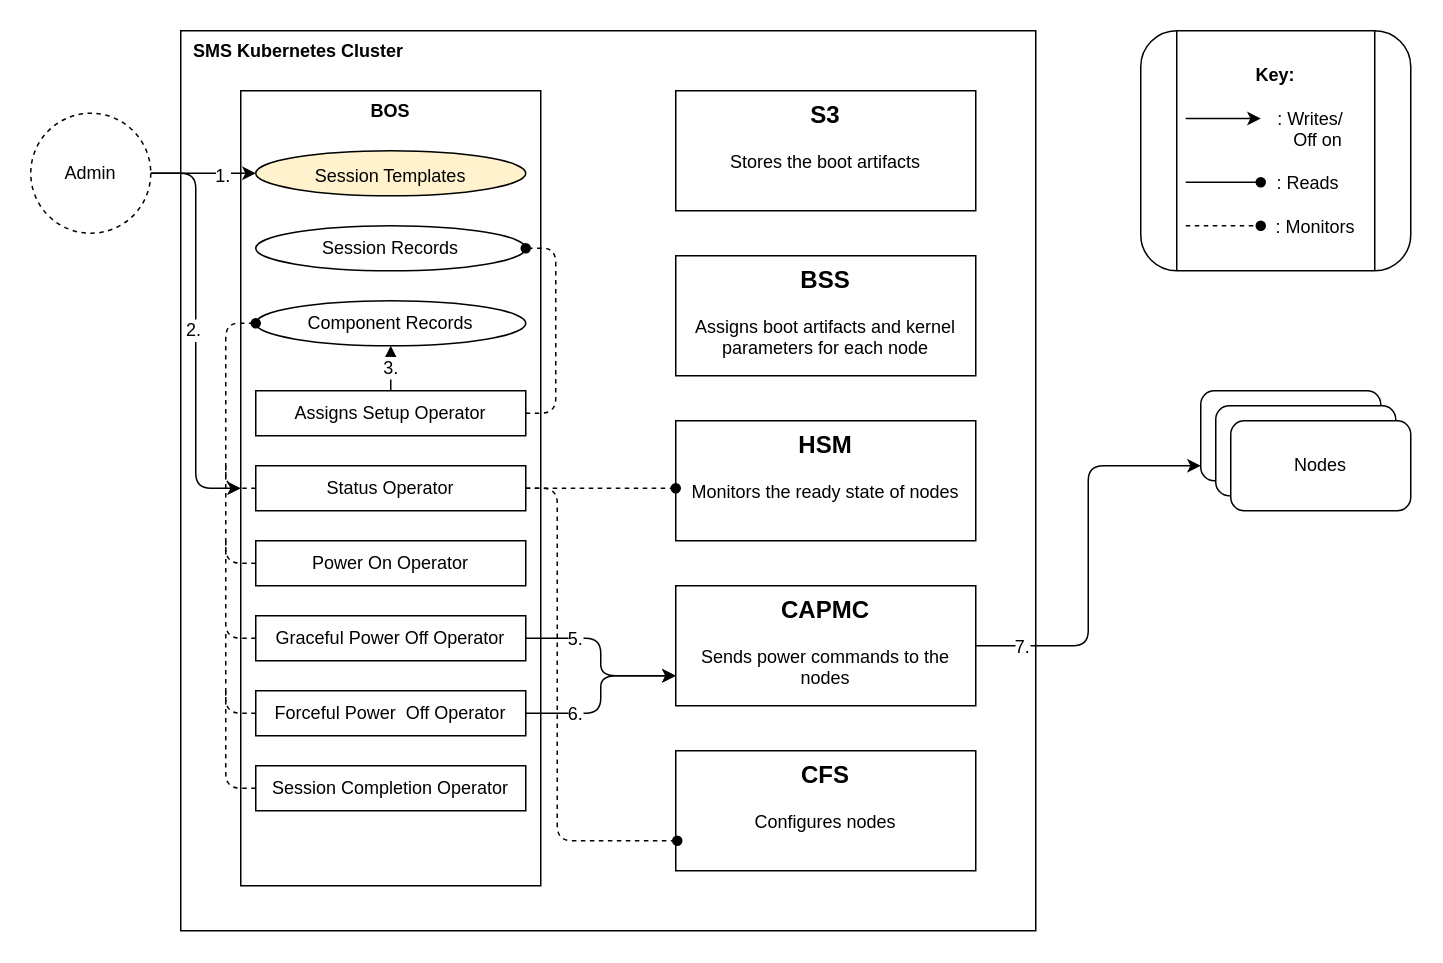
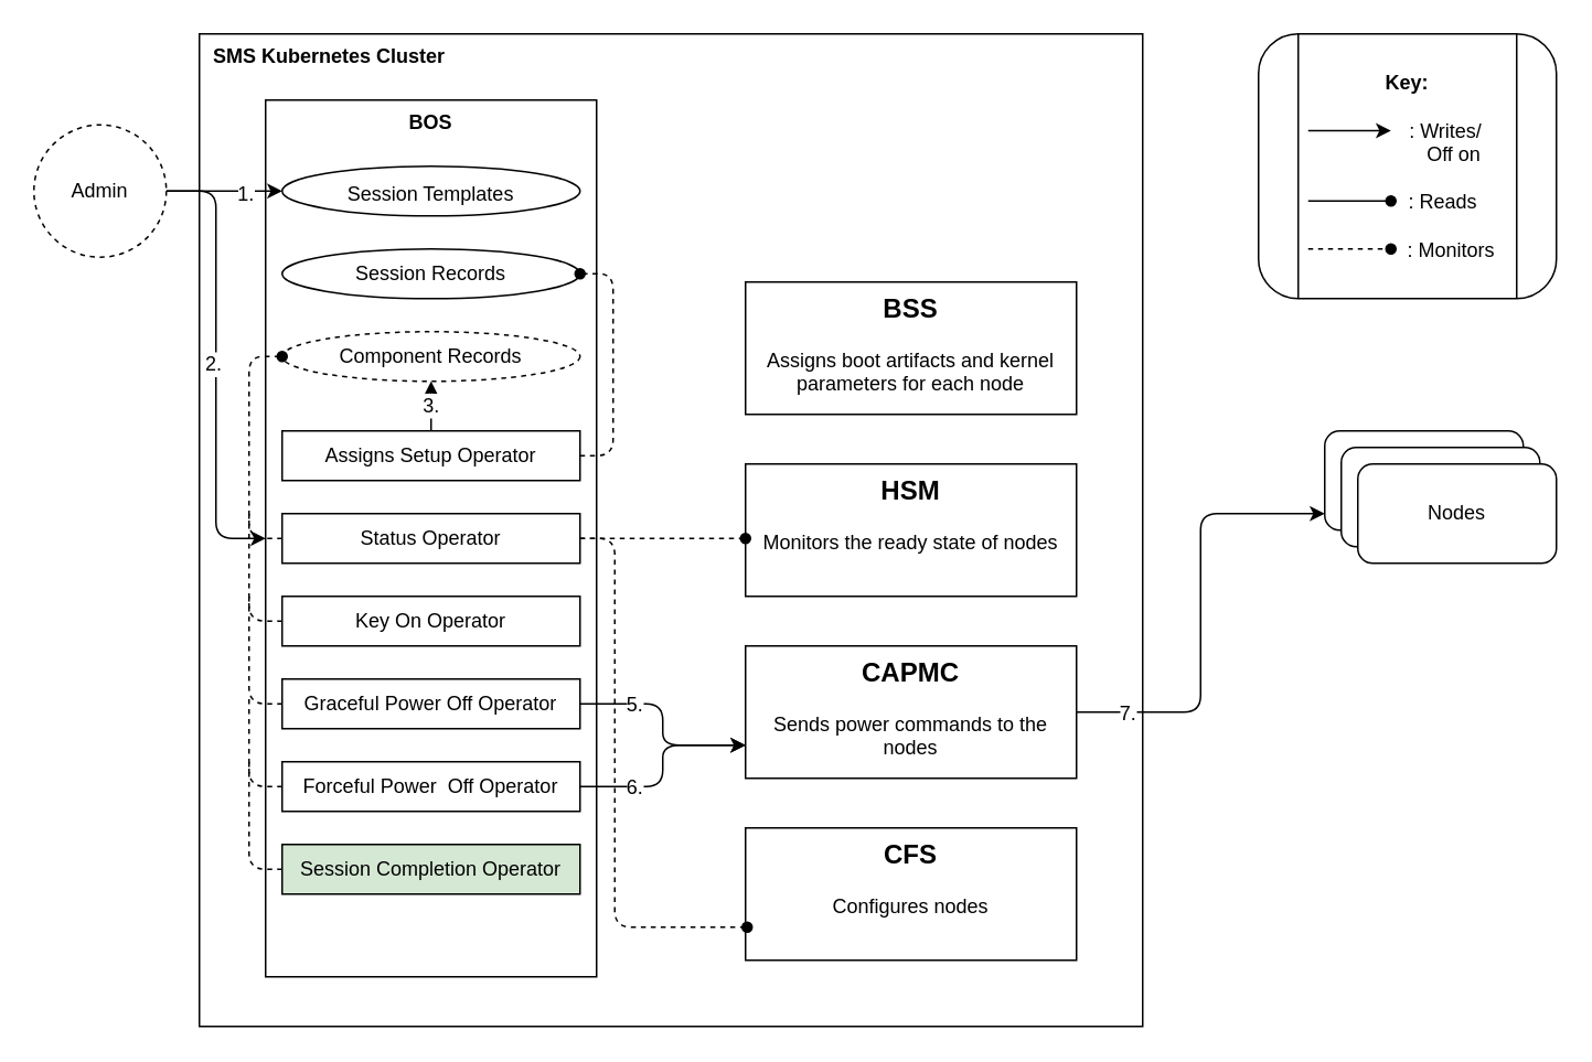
  <mxCell id="0" />
  <mxCell id="1" parent="0" />
  <mxCell id="2" value="&amp;nbsp; &lt;b&gt;SMS Kubernetes Cluster&lt;/b&gt;" style="rounded=0;whiteSpace=wrap;html=1;align=left;verticalAlign=top;" parent="1" vertex="1"><mxGeometry x="120" y="20" width="570" height="600" as="geometry" /></mxCell>
  <mxCell id="3" value="&lt;b style=&quot;font-size: 12px;&quot;&gt;BOS&lt;/b&gt;" style="rounded=0;whiteSpace=wrap;html=1;labelPosition=center;verticalLabelPosition=middle;align=center;verticalAlign=top;fontSize=12;" parent="1" vertex="1"><mxGeometry x="160" y="60" width="200" height="530" as="geometry" /></mxCell>
- <mxCell id="4" value="&lt;div&gt;&lt;b&gt;S3&lt;br&gt;&lt;/b&gt;&lt;/div&gt;&lt;div style=&quot;font-size: 12px;&quot;&gt;&lt;br&gt;&lt;/div&gt;&lt;div style=&quot;font-size: 12px;&quot;&gt;Stores the boot artifacts&lt;br&gt;&lt;b&gt;&lt;/b&gt;&lt;/div&gt;" style="rounded=0;whiteSpace=wrap;html=1;fontSize=16;verticalAlign=top;" parent="1" vertex="1"><mxGeometry x="450" y="60" width="200" height="80" as="geometry" /></mxCell>
  <mxCell id="5" value="&lt;div&gt;&lt;b&gt;BSS&lt;br&gt;&lt;/b&gt;&lt;/div&gt;&lt;div style=&quot;font-size: 12px;&quot;&gt;&lt;b&gt;&lt;br&gt;&lt;/b&gt;&lt;/div&gt;&lt;div style=&quot;font-size: 12px;&quot;&gt;Assigns boot artifacts and kernel parameters for each node&lt;br&gt;&lt;b&gt;&lt;/b&gt;&lt;/div&gt;" style="rounded=0;whiteSpace=wrap;html=1;fontSize=16;verticalAlign=top;" parent="1" vertex="1"><mxGeometry x="450" y="170" width="200" height="80" as="geometry" /></mxCell>
  <mxCell id="6" value="&lt;div&gt;&lt;b&gt;HSM&lt;/b&gt;&lt;/div&gt;&lt;div style=&quot;font-size: 12px;&quot;&gt;&lt;b&gt;&lt;br&gt;&lt;/b&gt;&lt;/div&gt;&lt;div style=&quot;font-size: 12px;&quot;&gt;Monitors the ready state of nodes&lt;br&gt;&lt;b&gt;&lt;/b&gt;&lt;/div&gt;" style="rounded=0;whiteSpace=wrap;html=1;fontSize=16;verticalAlign=top;" parent="1" vertex="1"><mxGeometry x="450" y="280" width="200" height="80" as="geometry" /></mxCell>
  <mxCell id="7" style="edgeStyle=orthogonalEdgeStyle;shape=connector;rounded=1;orthogonalLoop=1;jettySize=auto;html=1;labelBackgroundColor=default;fontFamily=Helvetica;fontSize=12;fontColor=default;endArrow=classic;strokeColor=default;" parent="1" source="9" edge="1"><mxGeometry relative="1" as="geometry"><mxPoint x="800" y="310" as="targetPoint" /><Array as="points"><mxPoint x="725" y="430" /><mxPoint x="725" y="310" /><mxPoint x="800" y="310" /></Array></mxGeometry></mxCell>
  <mxCell id="8" value="7." style="edgeLabel;html=1;align=center;verticalAlign=middle;resizable=0;points=[];fontSize=12;fontFamily=Helvetica;fontColor=default;" parent="7" vertex="1" connectable="0"><mxGeometry x="-0.234" y="3" relative="1" as="geometry"><mxPoint x="-42" y="28" as="offset" /></mxGeometry></mxCell>
  <mxCell id="9" value="&lt;div&gt;&lt;b&gt;CAPMC&lt;br&gt;&lt;/b&gt;&lt;/div&gt;&lt;div style=&quot;font-size: 12px;&quot;&gt;&lt;b&gt;&lt;br&gt;&lt;/b&gt;&lt;/div&gt;&lt;div style=&quot;font-size: 12px;&quot;&gt;Sends power commands to the nodes&lt;b&gt;&lt;br&gt;&lt;/b&gt;&lt;/div&gt;" style="rounded=0;whiteSpace=wrap;html=1;fontSize=16;verticalAlign=top;" parent="1" vertex="1"><mxGeometry x="450" y="390" width="200" height="80" as="geometry" /></mxCell>
  <mxCell id="10" value="&lt;div&gt;&lt;b&gt;CFS&lt;/b&gt;&lt;/div&gt;&lt;div style=&quot;font-size: 12px;&quot;&gt;&lt;b&gt;&lt;br&gt;&lt;/b&gt;&lt;/div&gt;&lt;div style=&quot;font-size: 12px;&quot;&gt;Configures nodes&lt;b&gt;&lt;br&gt;&lt;/b&gt;&lt;/div&gt;" style="rounded=0;whiteSpace=wrap;html=1;fontSize=16;verticalAlign=top;" parent="1" vertex="1"><mxGeometry x="450" y="500" width="200" height="80" as="geometry" /></mxCell>
  <mxCell id="11" value="3." style="edgeStyle=orthogonalEdgeStyle;shape=connector;rounded=1;orthogonalLoop=1;jettySize=auto;html=1;entryX=0.5;entryY=1;entryDx=0;entryDy=0;labelBackgroundColor=default;fontFamily=Helvetica;fontSize=12;fontColor=default;endArrow=classic;strokeColor=default;" parent="1" source="12" target="34" edge="1"><mxGeometry relative="1" as="geometry" /></mxCell>
  <mxCell id="12" value="&lt;font style=&quot;font-size: 12px;&quot;&gt;Assigns Setup Operator&lt;br style=&quot;font-size: 12px;&quot;&gt;&lt;/font&gt;" style="rounded=0;whiteSpace=wrap;html=1;fontSize=12;verticalAlign=middle;" parent="1" vertex="1"><mxGeometry x="170" y="260" width="180" height="30" as="geometry" /></mxCell>
  <mxCell id="13" style="edgeStyle=orthogonalEdgeStyle;shape=connector;rounded=1;orthogonalLoop=1;jettySize=auto;html=1;labelBackgroundColor=default;fontFamily=Helvetica;fontSize=12;fontColor=default;endArrow=none;endFill=0;strokeColor=default;dashed=1;" parent="1" source="14" edge="1"><mxGeometry relative="1" as="geometry"><mxPoint x="150" y="310" as="targetPoint" /></mxGeometry></mxCell>
- <mxCell id="14" value="Power On Operator" style="rounded=0;whiteSpace=wrap;html=1;fontSize=12;verticalAlign=middle;" parent="1" vertex="1"><mxGeometry x="170" y="360" width="180" height="30" as="geometry" /></mxCell>
+ <mxCell id="14" value="Key On Operator" style="rounded=0;whiteSpace=wrap;html=1;fontSize=12;verticalAlign=middle;" parent="1" vertex="1"><mxGeometry x="170" y="360" width="180" height="30" as="geometry" /></mxCell>
  <mxCell id="15" style="edgeStyle=orthogonalEdgeStyle;shape=connector;rounded=1;orthogonalLoop=1;jettySize=auto;html=1;exitX=1;exitY=0.5;exitDx=0;exitDy=0;labelBackgroundColor=default;fontFamily=Helvetica;fontSize=12;fontColor=default;endArrow=oval;endFill=1;strokeColor=default;dashed=1;" parent="1" source="17" edge="1"><mxGeometry relative="1" as="geometry"><mxPoint x="450" y="325" as="targetPoint" /></mxGeometry></mxCell>
  <mxCell id="16" style="edgeStyle=orthogonalEdgeStyle;shape=connector;rounded=1;orthogonalLoop=1;jettySize=auto;html=1;labelBackgroundColor=default;fontFamily=Helvetica;fontSize=12;fontColor=default;endArrow=oval;endFill=1;strokeColor=default;dashed=1;" parent="1" source="17" edge="1"><mxGeometry relative="1" as="geometry"><mxPoint x="451" y="560" as="targetPoint" /><Array as="points"><mxPoint x="371" y="325" /><mxPoint x="371" y="560" /><mxPoint x="450" y="560" /></Array></mxGeometry></mxCell>
  <mxCell id="17" value="Status Operator" style="rounded=0;whiteSpace=wrap;html=1;fontSize=12;verticalAlign=middle;" parent="1" vertex="1"><mxGeometry x="170" y="310" width="180" height="30" as="geometry" /></mxCell>
  <mxCell id="18" style="edgeStyle=orthogonalEdgeStyle;shape=connector;rounded=1;orthogonalLoop=1;jettySize=auto;html=1;labelBackgroundColor=default;fontFamily=Helvetica;fontSize=12;fontColor=default;endArrow=none;endFill=0;strokeColor=default;dashed=1;" parent="1" source="21" edge="1"><mxGeometry relative="1" as="geometry"><mxPoint x="150" y="360" as="targetPoint" /></mxGeometry></mxCell>
  <mxCell id="19" style="edgeStyle=orthogonalEdgeStyle;shape=connector;rounded=1;orthogonalLoop=1;jettySize=auto;html=1;entryX=0;entryY=0.75;entryDx=0;entryDy=0;labelBackgroundColor=default;fontFamily=Helvetica;fontSize=12;fontColor=default;endArrow=classic;endFill=1;strokeColor=default;" parent="1" source="21" target="9" edge="1"><mxGeometry relative="1" as="geometry" /></mxCell>
  <mxCell id="20" value="5." style="edgeLabel;html=1;align=center;verticalAlign=middle;resizable=0;points=[];fontSize=12;fontFamily=Helvetica;fontColor=default;" parent="19" vertex="1" connectable="0"><mxGeometry x="-0.488" relative="1" as="geometry"><mxPoint as="offset" /></mxGeometry></mxCell>
  <mxCell id="21" value="&lt;font style=&quot;font-size: 12px;&quot;&gt;Graceful Power Off Operator&lt;/font&gt;" style="rounded=0;whiteSpace=wrap;html=1;fontSize=12;verticalAlign=middle;" parent="1" vertex="1"><mxGeometry x="170" y="410" width="180" height="30" as="geometry" /></mxCell>
  <mxCell id="22" style="edgeStyle=orthogonalEdgeStyle;shape=connector;rounded=1;orthogonalLoop=1;jettySize=auto;html=1;labelBackgroundColor=default;fontFamily=Helvetica;fontSize=12;fontColor=default;endArrow=none;endFill=0;strokeColor=default;dashed=1;" parent="1" source="25" edge="1"><mxGeometry relative="1" as="geometry"><mxPoint x="150" y="420" as="targetPoint" /></mxGeometry></mxCell>
  <mxCell id="23" style="edgeStyle=orthogonalEdgeStyle;shape=connector;rounded=1;orthogonalLoop=1;jettySize=auto;html=1;labelBackgroundColor=default;fontFamily=Helvetica;fontSize=12;fontColor=default;endArrow=classic;endFill=1;strokeColor=default;entryX=0;entryY=0.75;entryDx=0;entryDy=0;" parent="1" source="25" target="9" edge="1"><mxGeometry relative="1" as="geometry" /></mxCell>
  <mxCell id="24" value="6." style="edgeLabel;html=1;align=center;verticalAlign=middle;resizable=0;points=[];fontSize=12;fontFamily=Helvetica;fontColor=default;" parent="23" vertex="1" connectable="0"><mxGeometry x="-0.52" y="-1" relative="1" as="geometry"><mxPoint x="2" y="-1" as="offset" /></mxGeometry></mxCell>
  <mxCell id="25" value="&lt;font style=&quot;font-size: 12px;&quot;&gt;Forceful Power&amp;nbsp; Off Operator&lt;/font&gt;" style="rounded=0;whiteSpace=wrap;html=1;fontSize=12;verticalAlign=middle;" parent="1" vertex="1"><mxGeometry x="170" y="460" width="180" height="30" as="geometry" /></mxCell>
  <mxCell id="26" style="edgeStyle=orthogonalEdgeStyle;shape=connector;rounded=1;orthogonalLoop=1;jettySize=auto;html=1;labelBackgroundColor=default;fontFamily=Helvetica;fontSize=12;fontColor=default;endArrow=none;endFill=0;strokeColor=default;dashed=1;" parent="1" source="27" edge="1"><mxGeometry relative="1" as="geometry"><mxPoint x="150" y="460" as="targetPoint" /></mxGeometry></mxCell>
- <mxCell id="27" value="&lt;font style=&quot;font-size: 12px;&quot;&gt;Session Completion Operator&lt;br style=&quot;font-size: 12px;&quot;&gt;&lt;/font&gt;" style="rounded=0;whiteSpace=wrap;html=1;fontSize=12;verticalAlign=middle;" parent="1" vertex="1"><mxGeometry x="170" y="510" width="180" height="30" as="geometry" /></mxCell>
+ <mxCell id="27" value="&lt;font style=&quot;font-size: 12px;&quot;&gt;Session Completion Operator&lt;br style=&quot;font-size: 12px;&quot;&gt;&lt;/font&gt;" style="rounded=0;whiteSpace=wrap;html=1;fontSize=12;verticalAlign=middle;fillColor=#d5e8d4;" parent="1" vertex="1"><mxGeometry x="170" y="510" width="180" height="30" as="geometry" /></mxCell>
  <mxCell id="28" style="edgeStyle=orthogonalEdgeStyle;rounded=0;orthogonalLoop=1;jettySize=auto;html=1;exitX=0.5;exitY=1;exitDx=0;exitDy=0;fontSize=12;" parent="1" source="3" target="3" edge="1"><mxGeometry relative="1" as="geometry" /></mxCell>
  <mxCell id="29" value="Session Records" style="ellipse;whiteSpace=wrap;html=1;fontSize=12;verticalAlign=middle;" parent="1" vertex="1"><mxGeometry x="170" y="150" width="180" height="30" as="geometry" /></mxCell>
- <mxCell id="30" value="&lt;font style=&quot;font-size: 12px;&quot;&gt;Session Templates&lt;/font&gt;" style="ellipse;whiteSpace=wrap;html=1;fontSize=16;verticalAlign=middle;glass=0;shadow=0;sketch=0;fillColor=#fff2cc;" parent="1" vertex="1"><mxGeometry x="170" y="100" width="180" height="30" as="geometry" /></mxCell>
+ <mxCell id="30" value="&lt;font style=&quot;font-size: 12px;&quot;&gt;Session Templates&lt;/font&gt;" style="ellipse;whiteSpace=wrap;html=1;fontSize=16;verticalAlign=middle;glass=0;shadow=0;sketch=0;" parent="1" vertex="1"><mxGeometry x="170" y="100" width="180" height="30" as="geometry" /></mxCell>
  <mxCell id="31" value="" style="rounded=1;whiteSpace=wrap;html=1;shadow=0;glass=0;sketch=0;fontSize=12;" parent="1" vertex="1"><mxGeometry x="800" y="260" width="120" height="60" as="geometry" /></mxCell>
  <mxCell id="32" value="" style="rounded=1;whiteSpace=wrap;html=1;shadow=0;glass=0;sketch=0;fontSize=12;" parent="1" vertex="1"><mxGeometry x="810" y="270" width="120" height="60" as="geometry" /></mxCell>
  <mxCell id="33" value="Nodes" style="rounded=1;whiteSpace=wrap;html=1;shadow=0;glass=0;sketch=0;fontSize=12;" parent="1" vertex="1"><mxGeometry x="820" y="280" width="120" height="60" as="geometry" /></mxCell>
- <mxCell id="34" value="Component Records" style="ellipse;whiteSpace=wrap;html=1;fontSize=12;verticalAlign=middle;" parent="1" vertex="1"><mxGeometry x="170" y="200" width="180" height="30" as="geometry" /></mxCell>
+ <mxCell id="34" value="Component Records" style="ellipse;whiteSpace=wrap;html=1;fontSize=12;verticalAlign=middle;dashed=1;" parent="1" vertex="1"><mxGeometry x="170" y="200" width="180" height="30" as="geometry" /></mxCell>
  <mxCell id="35" value="2." style="edgeStyle=orthogonalEdgeStyle;rounded=1;orthogonalLoop=1;jettySize=auto;html=1;fontSize=12;labelPosition=left;verticalLabelPosition=middle;align=right;verticalAlign=middle;" parent="1" source="38" target="3" edge="1"><mxGeometry y="5" relative="1" as="geometry"><mxPoint as="offset" /></mxGeometry></mxCell>
  <mxCell id="36" style="edgeStyle=orthogonalEdgeStyle;shape=connector;rounded=1;orthogonalLoop=1;jettySize=auto;html=1;exitX=1;exitY=0.5;exitDx=0;exitDy=0;labelBackgroundColor=default;fontFamily=Helvetica;fontSize=12;fontColor=default;endArrow=classic;endFill=1;strokeColor=default;" parent="1" source="38" target="30" edge="1"><mxGeometry relative="1" as="geometry" /></mxCell>
  <mxCell id="37" value="1." style="edgeLabel;html=1;align=center;verticalAlign=middle;resizable=0;points=[];fontSize=12;fontFamily=Helvetica;fontColor=default;" parent="36" vertex="1" connectable="0"><mxGeometry x="0.343" y="-1" relative="1" as="geometry"><mxPoint as="offset" /></mxGeometry></mxCell>
  <mxCell id="38" value="Admin" style="ellipse;whiteSpace=wrap;html=1;aspect=fixed;rounded=1;shadow=0;glass=0;sketch=0;fontSize=12;dashed=1;" parent="1" vertex="1"><mxGeometry x="20" y="75" width="80" height="80" as="geometry" /></mxCell>
  <mxCell id="39" value="&lt;div&gt;&lt;b&gt;Key:&lt;/b&gt;&lt;/div&gt;&lt;div&gt;&lt;br&gt;&lt;/div&gt;&lt;div&gt;&amp;nbsp;&amp;nbsp;&amp;nbsp;&amp;nbsp;&amp;nbsp;&amp;nbsp;&amp;nbsp;&amp;nbsp;&amp;nbsp;&amp;nbsp;&amp;nbsp;&amp;nbsp;&amp;nbsp; : Writes/&lt;/div&gt;&lt;div&gt;&amp;nbsp;&amp;nbsp;&amp;nbsp;&amp;nbsp;&amp;nbsp;&amp;nbsp;&amp;nbsp;&amp;nbsp;&amp;nbsp; &amp;nbsp; &amp;nbsp; &amp;nbsp;&amp;nbsp; Off on&lt;br&gt;&lt;/div&gt;&lt;div&gt;&lt;br&gt;&lt;/div&gt;&lt;div&gt;&amp;nbsp;&amp;nbsp;&amp;nbsp;&amp;nbsp;&amp;nbsp;&amp;nbsp;&amp;nbsp;&amp;nbsp;&amp;nbsp;&amp;nbsp;&amp;nbsp;&amp;nbsp; : Reads&lt;br&gt;&lt;/div&gt;&lt;div&gt;&lt;br&gt;&lt;/div&gt;&lt;div&gt;&amp;nbsp;&amp;nbsp;&amp;nbsp;&amp;nbsp;&amp;nbsp;&amp;nbsp;&amp;nbsp;&amp;nbsp;&amp;nbsp;&amp;nbsp;&amp;nbsp;&amp;nbsp;&amp;nbsp;&amp;nbsp;&amp;nbsp; : Monitors&lt;br&gt;&lt;/div&gt;" style="shape=process;whiteSpace=wrap;html=1;backgroundOutline=1;rounded=1;shadow=0;glass=0;sketch=0;fontFamily=Helvetica;fontSize=12;fontColor=default;" parent="1" vertex="1"><mxGeometry x="760" y="20" width="180" height="160" as="geometry" /></mxCell>
  <mxCell id="40" value="" style="endArrow=classic;html=1;rounded=1;labelBackgroundColor=default;fontFamily=Helvetica;fontSize=12;fontColor=default;strokeColor=default;shape=connector;endFill=1;" parent="1" edge="1"><mxGeometry width="50" height="50" relative="1" as="geometry"><mxPoint x="790" y="78.5" as="sourcePoint" /><mxPoint x="840" y="78.5" as="targetPoint" /></mxGeometry></mxCell>
  <mxCell id="41" value="" style="endArrow=oval;html=1;rounded=1;labelBackgroundColor=default;fontFamily=Helvetica;fontSize=12;fontColor=default;strokeColor=default;shape=connector;dashed=1;endFill=1;" parent="1" edge="1"><mxGeometry width="50" height="50" relative="1" as="geometry"><mxPoint x="790" y="150" as="sourcePoint" /><mxPoint x="840" y="150" as="targetPoint" /></mxGeometry></mxCell>
  <mxCell id="42" value="" style="endArrow=oval;html=1;rounded=1;labelBackgroundColor=default;fontFamily=Helvetica;fontSize=12;fontColor=default;strokeColor=default;shape=connector;endFill=1;" parent="1" edge="1"><mxGeometry width="50" height="50" relative="1" as="geometry"><mxPoint x="790" y="121" as="sourcePoint" /><mxPoint x="840" y="121" as="targetPoint" /></mxGeometry></mxCell>
  <mxCell id="43" style="edgeStyle=orthogonalEdgeStyle;shape=connector;rounded=1;orthogonalLoop=1;jettySize=auto;html=1;labelBackgroundColor=default;fontFamily=Helvetica;fontSize=12;fontColor=default;endArrow=oval;strokeColor=default;dashed=1;endFill=1;" parent="1" source="17" target="34" edge="1"><mxGeometry relative="1" as="geometry"><Array as="points"><mxPoint x="150" y="325" /><mxPoint x="150" y="215" /></Array></mxGeometry></mxCell>
  <mxCell id="44" style="edgeStyle=orthogonalEdgeStyle;shape=connector;rounded=1;orthogonalLoop=1;jettySize=auto;html=1;entryX=1;entryY=0.5;entryDx=0;entryDy=0;labelBackgroundColor=default;fontFamily=Helvetica;fontSize=12;fontColor=default;endArrow=oval;endFill=1;strokeColor=default;dashed=1;" parent="1" source="12" target="29" edge="1"><mxGeometry relative="1" as="geometry"><Array as="points"><mxPoint x="370" y="275" /><mxPoint x="370" y="165" /></Array></mxGeometry></mxCell>
